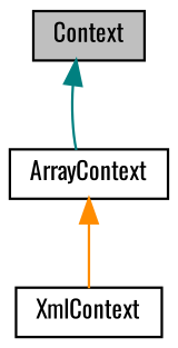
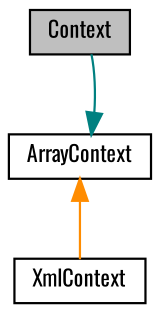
  digraph {
    fontname=Oswald
    node [color=black fillcolor=white fontname=Oswald fontsize=10 shape=record style=filled]
    edge [dir=back fontname=Oswald fontsize=10 labelfontname=Helvetica labelfontsize=10 style=solid]
    n1 [fillcolor=grey75 fontcolor=black height=0.2 label=Context width=0.4]
    n2 [height=0.2 label=ArrayContext width=0.4]
    n3 [height=0.2 label=XmlContext width=0.4]
-   n1 -> n2 [color=teal]
+   n2 -> n1 [color=teal]
    n2 -> n3 [color=darkorange]
  }
